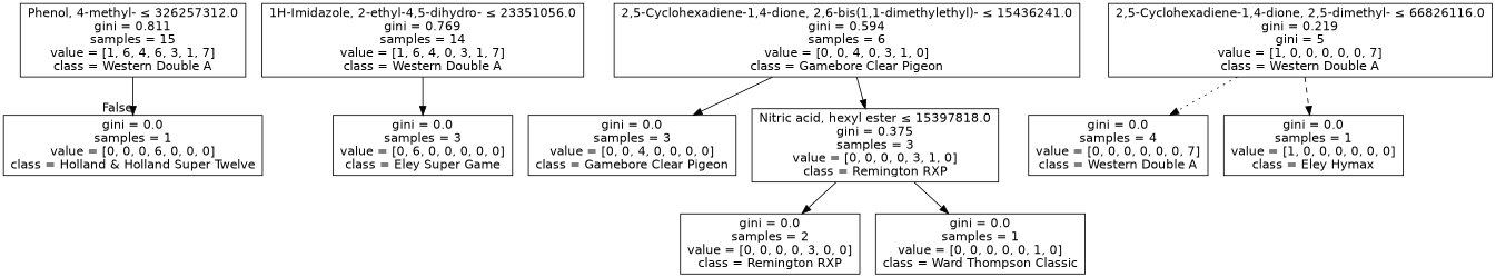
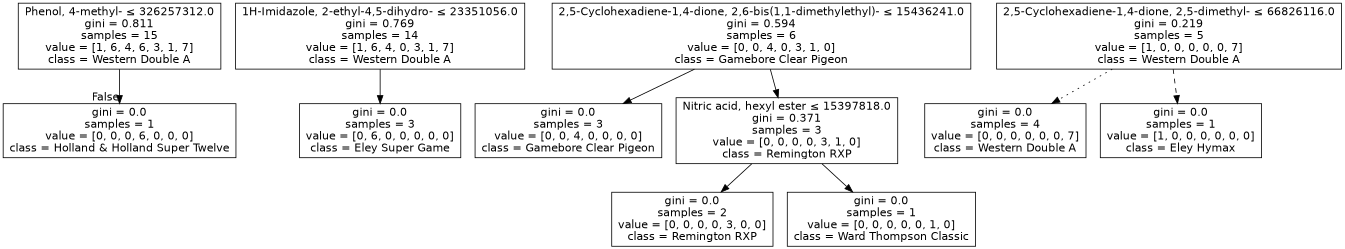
  digraph {
    node [fontname=helvetica shape=box]
    edge [fontname=helvetica style=solid]
    n1 [label=<Phenol, 4-methyl- &le; 326257312.0<br/>gini = 0.811<br/>samples = 15<br/>value = [1, 6, 4, 6, 3, 1, 7]<br/>class = Western Double A>]
    n2 [label=<gini = 0.0<br/>samples = 1<br/>value = [0, 0, 0, 6, 0, 0, 0]<br/>class = Holland &amp; Holland Super Twelve>]
    n3 [label=<1H-Imidazole, 2-ethyl-4,5-dihydro- &le; 23351056.0<br/>gini = 0.769<br/>samples = 14<br/>value = [1, 6, 4, 0, 3, 1, 7]<br/>class = Western Double A>]
    n4 [label=<gini = 0.0<br/>samples = 3<br/>value = [0, 6, 0, 0, 0, 0, 0]<br/>class = Eley Super Game>]
    n5 [label=<2,5-Cyclohexadiene-1,4-dione, 2,6-bis(1,1-dimethylethyl)- &le; 15436241.0<br/>gini = 0.594<br/>samples = 6<br/>value = [0, 0, 4, 0, 3, 1, 0]<br/>class = Gamebore Clear Pigeon>]
    n6 [label=<gini = 0.0<br/>samples = 3<br/>value = [0, 0, 4, 0, 0, 0, 0]<br/>class = Gamebore Clear Pigeon>]
-   n7 [label=<Nitric acid, hexyl ester &le; 15397818.0<br/>gini = 0.375<br/>samples = 3<br/>value = [0, 0, 0, 0, 3, 1, 0]<br/>class = Remington RXP>]
-   n8 [label=<2,5-Cyclohexadiene-1,4-dione, 2,5-dimethyl- &le; 66826116.0<br/>gini = 0.219<br/>gini = 5<br/>value = [1, 0, 0, 0, 0, 0, 7]<br/>class = Western Double A>]
+   n7 [label=<Nitric acid, hexyl ester &le; 15397818.0<br/>gini = 0.371<br/>samples = 3<br/>value = [0, 0, 0, 0, 3, 1, 0]<br/>class = Remington RXP>]
+   n8 [label=<2,5-Cyclohexadiene-1,4-dione, 2,5-dimethyl- &le; 66826116.0<br/>gini = 0.219<br/>samples = 5<br/>value = [1, 0, 0, 0, 0, 0, 7]<br/>class = Western Double A>]
    n9 [label=<gini = 0.0<br/>samples = 4<br/>value = [0, 0, 0, 0, 0, 0, 7]<br/>class = Western Double A>]
    n10 [label=<gini = 0.0<br/>samples = 1<br/>value = [1, 0, 0, 0, 0, 0, 0]<br/>class = Eley Hymax>]
    n11 [label=<gini = 0.0<br/>samples = 2<br/>value = [0, 0, 0, 0, 3, 0, 0]<br/>class = Remington RXP>]
    n12 [label=<gini = 0.0<br/>samples = 1<br/>value = [0, 0, 0, 0, 0, 1, 0]<br/>class = Ward Thompson Classic>]
    n1 -> n2 [headlabel=False labelangle=-45 labeldistance=2.5]
    n3 -> n4
    n5 -> n6
    n5 -> n7
    n7 -> n11
    n7 -> n12
    n8 -> n9 [style=dotted]
    n8 -> n10 [style=dashed]
  }
